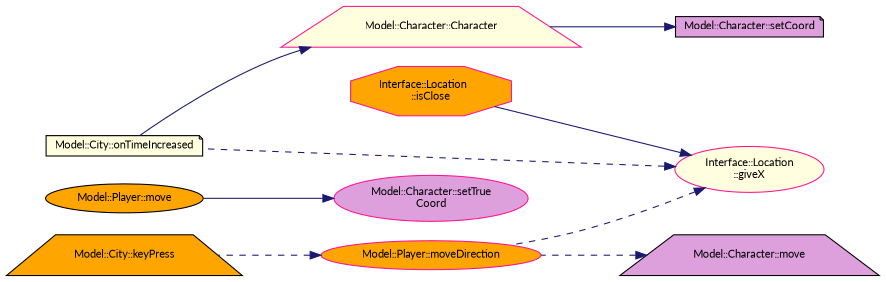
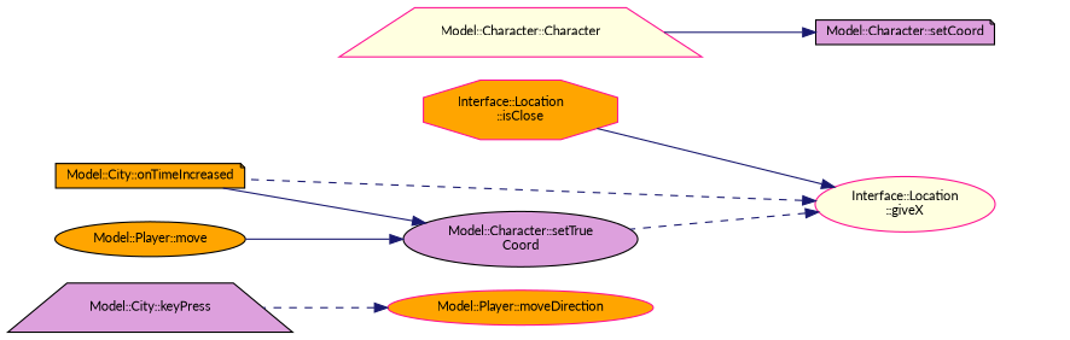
  digraph {
    fontname=Lato
    rankdir=RL
    node [color=black fillcolor=orange fontname=Lato fontsize=10 shape=ellipse style=filled]
    edge [color=midnightblue dir=back fontname=Lato fontsize=10 labelfontname=Helvetica labelfontsize=10 style=solid]
    n1 [color=deeppink fillcolor=lightyellow fontcolor=black height=0.2 label="Interface::Location\l::giveX" width=0.4]
    n2 [color=deeppink height=0.2 label="Interface::Location\l::isClose" shape=octagon width=0.4]
-   n3 [fillcolor=lightyellow height=0.2 label="Model::City::onTimeIncreased" shape=note width=0.4]
-   n4 [color=deeppink fillcolor=plum height=0.2 label="Model::Character::setTrue\lCoord" width=0.4]
+   n3 [height=0.2 label="Model::City::onTimeIncreased" shape=note width=0.4]
+   n4 [fillcolor=plum height=0.2 label="Model::Character::setTrue\lCoord" width=0.4]
    n5 [fillcolor=plum height=0.2 label="Model::Character::setCoord" shape=note width=0.4]
    n6 [color=deeppink fillcolor=lightyellow height=0.2 label="Model::Character::Character" shape=trapezium width=0.4]
    n7 [height=0.2 label="Model::Player::move" width=0.4]
-   n8 [fillcolor=plum height=0.2 label="Model::Character::move" shape=trapezium width=0.4]
    n9 [color=deeppink height=0.2 label="Model::Player::moveDirection" width=0.4]
-   n10 [height=0.2 label="Model::City::keyPress" shape=trapezium width=0.4]
+   n10 [fillcolor=plum height=0.2 label="Model::City::keyPress" shape=trapezium width=0.4]
    n1 -> n2
    n1 -> n3 [style=dashed]
-   n1 -> n9 [style=dashed]
-   n6 -> n3
+   n1 -> n4 [style=dashed]
+   n4 -> n3
    n4 -> n7
    n5 -> n6
-   n8 -> n9 [style=dashed]
    n9 -> n10 [style=dashed]
  }
